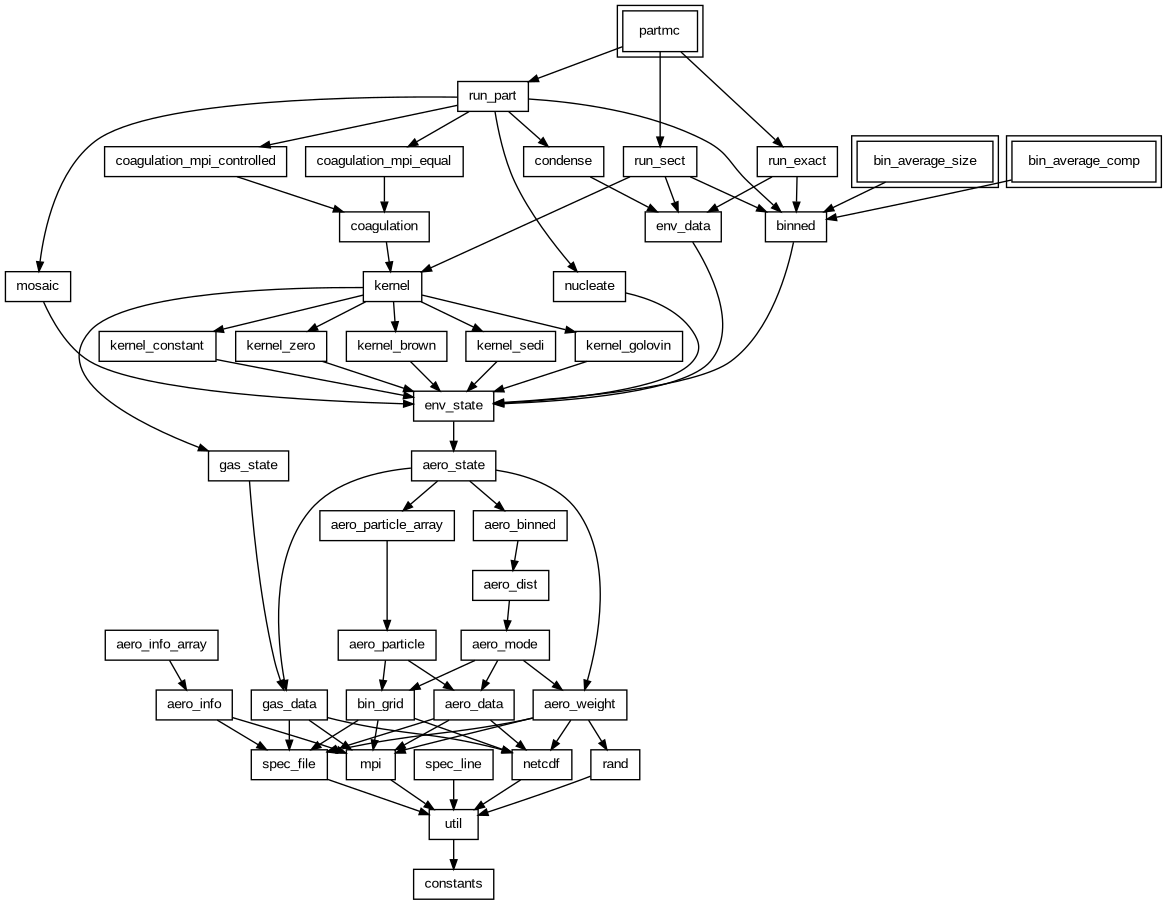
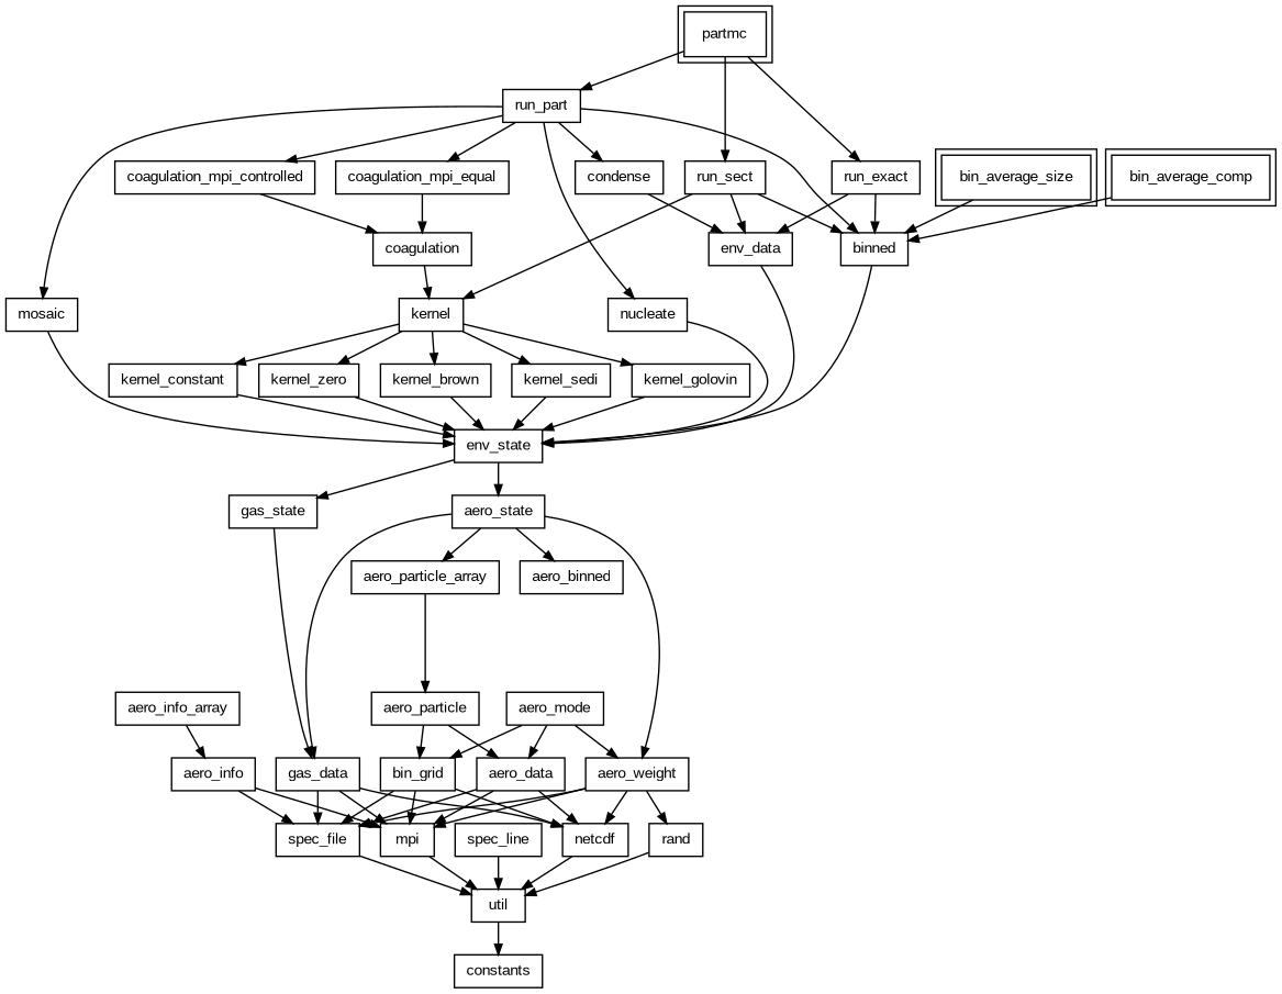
  digraph {
    fontname="Liberation Sans"
    nodesep=0.2
    rankdir=TB
    ranksep=0.3
    node [fontname="Liberation Sans" fontsize=10 peripheries=1 shape=box]
    edge [arrowsize=0.7 fontname="Liberation Sans"]
    coagulation_mpi_controlled [height=0.3 width=0.5]
    coagulation [height=0.3 width=0.5]
    kernel [height=0.3 width=0.5]
    aero_weight [height=0.3 width=0.5]
    netcdf [height=0.3 width=0.5]
    spec_file [height=0.3 width=0.5]
    rand [height=0.3 width=0.5]
    mpi [height=0.3 width=0.5]
    util [height=0.3 width=0.5]
    coagulation_mpi_equal [height=0.3 width=0.5]
    kernel_constant [height=0.3 width=0.5]
    kernel_zero [height=0.3 width=0.5]
    kernel_brown [height=0.3 width=0.5]
    kernel_sedi [height=0.3 width=0.5]
    kernel_golovin [height=0.3 width=0.5]
    env_state [height=0.3 width=0.5]
    constants [height=0.3 width=0.5]
    nucleate [height=0.3 width=0.5]
    gas_state [height=0.3 width=0.5]
    aero_state [height=0.3 width=0.5]
    bin_grid [height=0.3 width=0.5]
-   aero_dist [height=0.3 width=0.5]
    aero_mode [height=0.3 width=0.5]
    aero_data [height=0.3 width=0.5]
    aero_binned [height=0.3 width=0.5]
    aero_particle [height=0.3 width=0.5]
    spec_line [height=0.3 width=0.5]
    run_sect [height=0.3 width=0.5]
    env_data [height=0.3 width=0.5]
    n30 [height=0.3 label=binned width=0.5]
    condense [height=0.3 width=0.5]
    partmc [height=0.3 peripheries=2 width=0.5]
    run_part [height=0.3 width=0.5]
    run_exact [height=0.3 width=0.5]
    mosaic [height=0.3 width=0.5]
    bin_average_comp [height=0.3 peripheries=2 width=0.5]
    gas_data [height=0.3 width=0.5]
    aero_particle_array [height=0.3 width=0.5]
    aero_info_array [height=0.3 width=0.5]
    aero_info [height=0.3 width=0.5]
    bin_average_size [height=0.3 peripheries=2 width=0.5]
    coagulation_mpi_controlled -> coagulation
    coagulation -> kernel
    kernel -> kernel_constant
    kernel -> kernel_zero
    kernel -> kernel_brown
    kernel -> kernel_sedi
    kernel -> kernel_golovin
    aero_weight -> netcdf
    aero_weight -> spec_file
    aero_weight -> rand
    aero_weight -> mpi
    netcdf -> util
    spec_file -> util
    rand -> util
    mpi -> util
    util -> constants
    coagulation_mpi_equal -> coagulation
    kernel_constant -> env_state
    kernel_zero -> env_state
    kernel_brown -> env_state
    kernel_sedi -> env_state
    kernel_golovin -> env_state
-   kernel -> gas_state
+   env_state -> gas_state
    env_state -> aero_state
    nucleate -> env_state
    gas_state -> gas_data
    aero_state -> aero_weight
    aero_state -> aero_binned
    aero_state -> gas_data
    aero_state -> aero_particle_array
    bin_grid -> netcdf
    bin_grid -> spec_file
    bin_grid -> mpi
-   aero_dist -> aero_mode
    aero_mode -> aero_weight
    aero_mode -> bin_grid
    aero_mode -> aero_data
    aero_data -> netcdf
    aero_data -> spec_file
    aero_data -> mpi
-   aero_binned -> aero_dist
    aero_particle -> bin_grid
    aero_particle -> aero_data
    spec_line -> util
    run_sect -> kernel
    run_sect -> env_data
    run_sect -> n30
    env_data -> env_state
    n30 -> env_state
    condense -> env_data
    partmc -> run_sect
    partmc -> run_part
    partmc -> run_exact
    run_part -> coagulation_mpi_controlled
    run_part -> coagulation_mpi_equal
    run_part -> nucleate
    run_part -> n30
    run_part -> condense
    run_part -> mosaic
    run_exact -> env_data
    run_exact -> n30
    mosaic -> env_state
    bin_average_comp -> n30
    gas_data -> netcdf
    gas_data -> spec_file
    gas_data -> mpi
    aero_particle_array -> aero_particle
    aero_info_array -> aero_info
    aero_info -> spec_file
    aero_info -> mpi
    bin_average_size -> n30
  }
